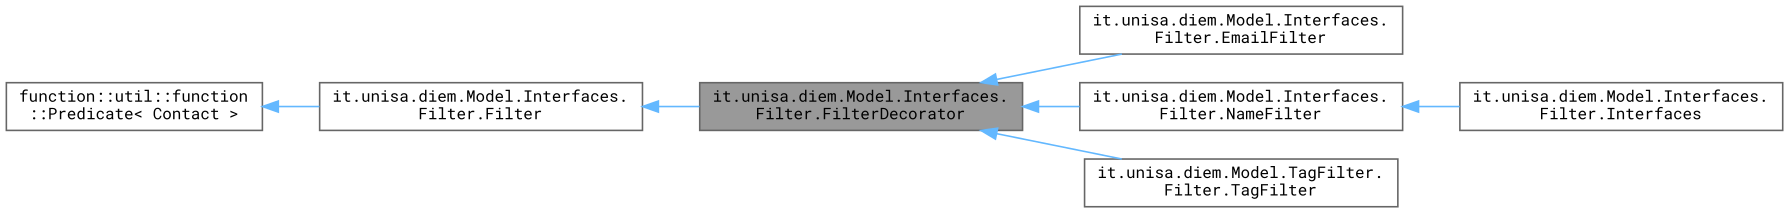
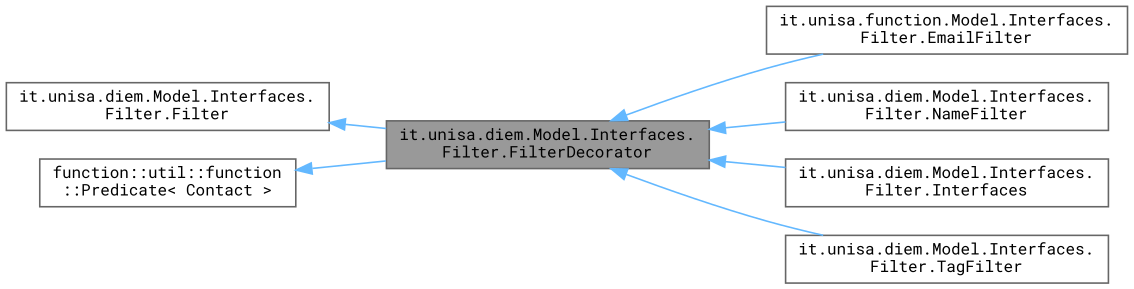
  digraph {
    fontname="Roboto Mono"
    rankdir=LR
    node [color=gray40 fillcolor=white fontname="Roboto Mono" fontsize=10 shape=box style=filled]
    edge [color=steelblue1 dir=back fontname="Roboto Mono" fontsize=10 labelfontname=Helvetica labelfontsize=10 style=solid]
    n1 [fillcolor=grey60 fontcolor=black height=0.2 label="it.unisa.diem.Model.Interfaces.\lFilter.FilterDecorator" width=0.4]
-   n2 [height=0.2 label="it.unisa.diem.Model.Interfaces.\lFilter.EmailFilter" width=0.4]
+   n2 [height=0.2 label="it.unisa.function.Model.Interfaces.\lFilter.EmailFilter" width=0.4]
    n3 [height=0.2 label="it.unisa.diem.Model.Interfaces.\lFilter.NameFilter" width=0.4]
    n4 [height=0.2 label="it.unisa.diem.Model.Interfaces.\lFilter.Interfaces" width=0.4]
-   n5 [height=0.2 label="it.unisa.diem.Model.TagFilter.\lFilter.TagFilter" width=0.4]
+   n5 [height=0.2 label="it.unisa.diem.Model.Interfaces.\lFilter.TagFilter" width=0.4]
    n6 [height=0.2 label="it.unisa.diem.Model.Interfaces.\lFilter.Filter" width=0.4]
    n7 [height=0.2 label="function::util::function\l::Predicate\< Contact \>" width=0.4]
    n1 -> n2
    n1 -> n3
-   n3 -> n4
+   n1 -> n4
    n1 -> n5
    n6 -> n1
-   n7 -> n6
+   n7 -> n1
  }
